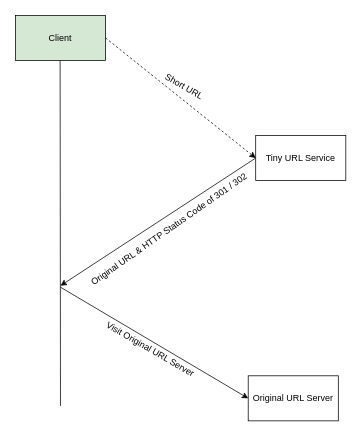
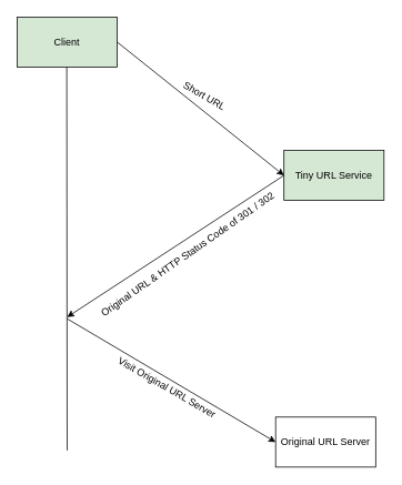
  <mxCell id="0" />
  <mxCell id="1" parent="0" />
  <mxCell id="2" value="Client" style="rounded=0;whiteSpace=wrap;html=1;fillColor=#d5e8d4;" vertex="1" parent="1"><mxGeometry x="20" y="20" width="120" height="60" as="geometry" /></mxCell>
- <mxCell id="3" value="Tiny URL Service" style="rounded=0;whiteSpace=wrap;html=1;" vertex="1" parent="1"><mxGeometry x="340" y="180" width="120" height="60" as="geometry" /></mxCell>
+ <mxCell id="3" value="Tiny URL Service" style="rounded=0;whiteSpace=wrap;html=1;fillColor=#d5e8d4;" vertex="1" parent="1"><mxGeometry x="340" y="180" width="120" height="60" as="geometry" /></mxCell>
  <mxCell id="4" value="" style="endArrow=none;html=1;rounded=0;" edge="1" parent="1"><mxGeometry width="50" height="50" relative="1" as="geometry"><mxPoint x="80" y="540" as="sourcePoint" /><mxPoint x="79.5" y="80" as="targetPoint" /></mxGeometry></mxCell>
- <mxCell id="5" value="" style="endArrow=classic;html=1;rounded=0;exitX=1;exitY=0.5;exitDx=0;exitDy=0;entryX=0;entryY=0.5;entryDx=0;entryDy=0;dashed=1;" edge="1" parent="1" source="2" target="3"><mxGeometry width="50" height="50" relative="1" as="geometry"><mxPoint x="260" y="270" as="sourcePoint" /><mxPoint x="310" y="220" as="targetPoint" /></mxGeometry></mxCell>
+ <mxCell id="5" value="" style="endArrow=classic;html=1;rounded=0;exitX=1;exitY=0.5;exitDx=0;exitDy=0;entryX=0;entryY=0.5;entryDx=0;entryDy=0;" edge="1" parent="1" source="2" target="3"><mxGeometry width="50" height="50" relative="1" as="geometry"><mxPoint x="260" y="270" as="sourcePoint" /><mxPoint x="310" y="220" as="targetPoint" /></mxGeometry></mxCell>
  <mxCell id="6" value="Short URL" style="text;html=1;align=center;verticalAlign=middle;whiteSpace=wrap;rounded=0;rotation=30;" vertex="1" parent="1"><mxGeometry x="200" y="100" width="90" height="30" as="geometry" /></mxCell>
  <mxCell id="7" value="" style="endArrow=classic;html=1;rounded=0;" edge="1" parent="1"><mxGeometry width="50" height="50" relative="1" as="geometry"><mxPoint x="340" y="210" as="sourcePoint" /><mxPoint x="80" y="380" as="targetPoint" /></mxGeometry></mxCell>
  <mxCell id="8" value="Original URL &amp;amp; HTTP Status Code of 301 / 302" style="text;html=1;align=center;verticalAlign=middle;whiteSpace=wrap;rounded=0;rotation=-35;" vertex="1" parent="1"><mxGeometry x="90" y="290" width="270" height="30" as="geometry" /></mxCell>
  <mxCell id="9" value="Original URL Server" style="rounded=0;whiteSpace=wrap;html=1;" vertex="1" parent="1"><mxGeometry x="330" y="500" width="120" height="60" as="geometry" /></mxCell>
  <mxCell id="10" value="" style="endArrow=classic;html=1;rounded=0;entryX=0;entryY=0.5;entryDx=0;entryDy=0;" edge="1" parent="1" target="9"><mxGeometry width="50" height="50" relative="1" as="geometry"><mxPoint x="80" y="382" as="sourcePoint" /><mxPoint x="160" y="439" as="targetPoint" /></mxGeometry></mxCell>
  <mxCell id="11" value="Visit Original URL Server" style="text;html=1;align=center;verticalAlign=middle;whiteSpace=wrap;rounded=0;rotation=30;" vertex="1" parent="1"><mxGeometry x="130" y="450" width="140" height="30" as="geometry" /></mxCell>
